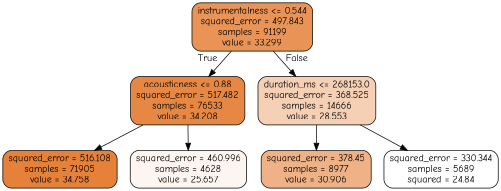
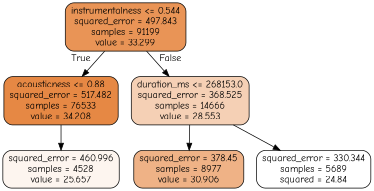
  digraph {
    fontname="Comic Neue"
    node [color=black fontname="Comic Neue" shape=box style="filled, rounded"]
    edge [fontname="Comic Neue"]
    n1 [fillcolor="#e99456" label="instrumentalness <= 0.544\nsquared_error = 497.843\nsamples = 91199\nvalue = 33.299"]
    n2 [fillcolor="#e68844" label="acousticness <= 0.88\nsquared_error = 517.482\nsamples = 76533\nvalue = 34.208"]
    n3 [fillcolor="#f5d0b5" label="duration_ms <= 268153.0\nsquared_error = 368.525\nsamples = 14666\nvalue = 28.553"]
-   n4 [fillcolor="#e58139" label="squared_error = 516.108\nsamples = 71905\nvalue = 34.758"]
-   n5 [fillcolor="#fdf5ef" label="squared_error = 460.996\nsamples = 4628\nvalue = 25.657"]
+   n5 [fillcolor="#fdf5ef" label="squared_error = 460.996\nsamples = 4528\nvalue = 25.657"]
    n6 [fillcolor="#efb286" label="squared_error = 378.45\nsamples = 8977\nvalue = 30.906"]
    n7 [fillcolor="#ffffff" label="squared_error = 330.344\nsamples = 5689\nsquared = 24.84"]
    n1 -> n2 [headlabel=True labelangle=45 labeldistance=2.5]
    n1 -> n3 [headlabel=False labelangle=-45 labeldistance=2.5]
-   n2 -> n4
    n2 -> n5
    n3 -> n6
    n3 -> n7
  }
